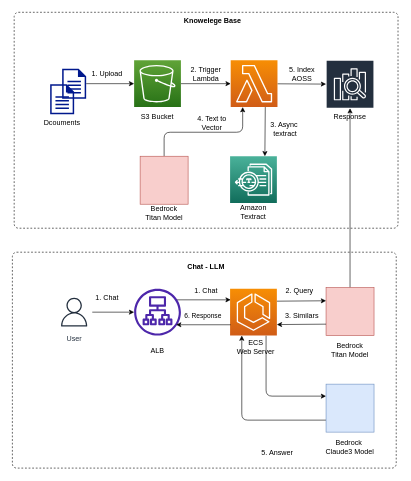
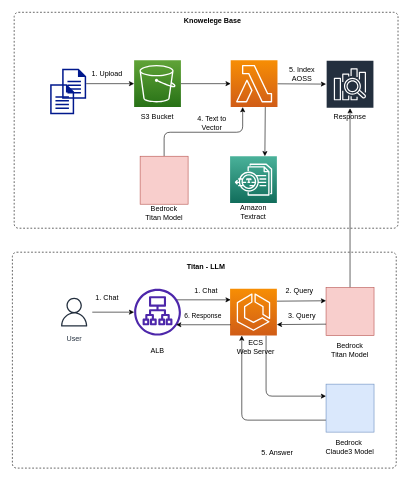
  <mxCell id="0" />
  <mxCell id="1" parent="0" />
  <mxCell id="2" value="" style="rounded=1;whiteSpace=wrap;html=1;arcSize=2;fillColor=none;strokeColor=default;dashed=1;" vertex="1" parent="1"><mxGeometry x="20" y="420" width="640" height="360" as="geometry" /></mxCell>
  <mxCell id="3" value="" style="rounded=1;whiteSpace=wrap;html=1;arcSize=2;fillColor=none;dashed=1;" vertex="1" parent="1"><mxGeometry x="23" y="20" width="640" height="360" as="geometry" /></mxCell>
  <mxCell id="4" style="edgeStyle=none;html=1;" edge="1" parent="1" source="7" target="11"><mxGeometry relative="1" as="geometry" /></mxCell>
  <mxCell id="5" style="edgeStyle=none;html=1;entryX=0.5;entryY=0;entryDx=0;entryDy=0;entryPerimeter=0;" edge="1" parent="1"><mxGeometry relative="1" as="geometry"><mxPoint x="441.678" y="178" as="sourcePoint" /><mxPoint x="441" y="260" as="targetPoint" /></mxGeometry></mxCell>
  <mxCell id="6" style="edgeStyle=orthogonalEdgeStyle;html=1;fontSize=11;exitX=0.5;exitY=0;exitDx=0;exitDy=0;" edge="1" parent="1" source="48" target="7"><mxGeometry relative="1" as="geometry"><Array as="points"><mxPoint x="273" y="220" /><mxPoint x="404" y="220" /></Array></mxGeometry></mxCell>
  <mxCell id="7" value="" style="sketch=0;points=[[0,0,0],[0.25,0,0],[0.5,0,0],[0.75,0,0],[1,0,0],[0,1,0],[0.25,1,0],[0.5,1,0],[0.75,1,0],[1,1,0],[0,0.25,0],[0,0.5,0],[0,0.75,0],[1,0.25,0],[1,0.5,0],[1,0.75,0]];outlineConnect=0;fontColor=#232F3E;gradientColor=#F78E04;gradientDirection=north;fillColor=#D05C17;strokeColor=#ffffff;dashed=0;verticalLabelPosition=bottom;verticalAlign=top;align=center;html=1;fontSize=12;fontStyle=0;aspect=fixed;shape=mxgraph.aws4.resourceIcon;resIcon=mxgraph.aws4.lambda;" vertex="1" parent="1"><mxGeometry x="384" y="100" width="78" height="78" as="geometry" /></mxCell>
  <mxCell id="8" style="edgeStyle=none;html=1;entryX=0;entryY=0.5;entryDx=0;entryDy=0;entryPerimeter=0;" edge="1" parent="1" source="9" target="7"><mxGeometry relative="1" as="geometry" /></mxCell>
  <mxCell id="9" value="" style="sketch=0;points=[[0,0,0],[0.25,0,0],[0.5,0,0],[0.75,0,0],[1,0,0],[0,1,0],[0.25,1,0],[0.5,1,0],[0.75,1,0],[1,1,0],[0,0.25,0],[0,0.5,0],[0,0.75,0],[1,0.25,0],[1,0.5,0],[1,0.75,0]];outlineConnect=0;fontColor=#232F3E;gradientColor=#60A337;gradientDirection=north;fillColor=#277116;strokeColor=#ffffff;dashed=0;verticalLabelPosition=bottom;verticalAlign=top;align=center;html=1;fontSize=12;fontStyle=0;aspect=fixed;shape=mxgraph.aws4.resourceIcon;resIcon=mxgraph.aws4.s3;" vertex="1" parent="1"><mxGeometry x="223" y="100" width="78" height="78" as="geometry" /></mxCell>
  <mxCell id="10" value="" style="sketch=0;points=[[0,0,0],[0.25,0,0],[0.5,0,0],[0.75,0,0],[1,0,0],[0,1,0],[0.25,1,0],[0.5,1,0],[0.75,1,0],[1,1,0],[0,0.25,0],[0,0.5,0],[0,0.75,0],[1,0.25,0],[1,0.5,0],[1,0.75,0]];outlineConnect=0;fontColor=#232F3E;gradientColor=#4AB29A;gradientDirection=north;fillColor=#116D5B;strokeColor=#ffffff;dashed=0;verticalLabelPosition=bottom;verticalAlign=top;align=center;html=1;fontSize=12;fontStyle=0;aspect=fixed;shape=mxgraph.aws4.resourceIcon;resIcon=mxgraph.aws4.textract;" vertex="1" parent="1"><mxGeometry x="383" y="260" width="78" height="78" as="geometry" /></mxCell>
  <mxCell id="11" value="" style="sketch=0;outlineConnect=0;fontColor=#232F3E;gradientColor=none;strokeColor=#ffffff;fillColor=#232F3E;dashed=0;verticalLabelPosition=middle;verticalAlign=bottom;align=center;html=1;whiteSpace=wrap;fontSize=10;fontStyle=1;spacing=3;shape=mxgraph.aws4.productIcon;prIcon=mxgraph.aws4.elasticsearch_service;" vertex="1" parent="1"><mxGeometry x="543" y="100" width="80" height="80" as="geometry" /></mxCell>
  <mxCell id="12" value="Amazon Textract" style="text;html=1;strokeColor=none;fillColor=none;align=center;verticalAlign=middle;whiteSpace=wrap;rounded=0;" vertex="1" parent="1"><mxGeometry x="392" y="338" width="60" height="30" as="geometry" /></mxCell>
  <mxCell id="13" value="S3 Bucket" style="text;html=1;strokeColor=none;fillColor=none;align=center;verticalAlign=middle;whiteSpace=wrap;rounded=0;" vertex="1" parent="1"><mxGeometry x="232" y="180" width="60" height="30" as="geometry" /></mxCell>
  <mxCell id="14" value="Response" style="text;html=1;strokeColor=none;fillColor=none;align=center;verticalAlign=middle;whiteSpace=wrap;rounded=0;" vertex="1" parent="1"><mxGeometry x="553" y="180" width="60" height="30" as="geometry" /></mxCell>
  <mxCell id="15" style="edgeStyle=none;html=1;entryX=0;entryY=0.5;entryDx=0;entryDy=0;entryPerimeter=0;" edge="1" parent="1" source="16" target="9"><mxGeometry relative="1" as="geometry" /></mxCell>
  <mxCell id="16" value="" style="sketch=0;aspect=fixed;pointerEvents=1;shadow=0;dashed=0;html=1;strokeColor=none;labelPosition=center;verticalLabelPosition=bottom;verticalAlign=top;align=center;fillColor=#00188D;shape=mxgraph.mscae.enterprise.document" vertex="1" parent="1"><mxGeometry x="103" y="114" width="40" height="50" as="geometry" /></mxCell>
  <mxCell id="17" value="" style="sketch=0;aspect=fixed;pointerEvents=1;shadow=0;dashed=0;html=1;strokeColor=none;labelPosition=center;verticalLabelPosition=bottom;verticalAlign=top;align=center;fillColor=#00188D;shape=mxgraph.mscae.enterprise.document" vertex="1" parent="1"><mxGeometry x="83" y="140" width="40" height="50" as="geometry" /></mxCell>
- <mxCell id="18" value="Dcouments" style="text;html=1;strokeColor=none;fillColor=none;align=center;verticalAlign=middle;whiteSpace=wrap;rounded=0;" vertex="1" parent="1"><mxGeometry x="73" y="190" width="60" height="30" as="geometry" /></mxCell>
  <mxCell id="19" style="edgeStyle=none;html=1;entryX=0.5;entryY=0;entryDx=0;entryDy=0;" edge="1" parent="1" source="20" target="14"><mxGeometry relative="1" as="geometry" /></mxCell>
  <mxCell id="20" value="" style="rounded=0;whiteSpace=wrap;html=1;fillColor=#f8cecc;strokeColor=#b85450;" vertex="1" parent="1"><mxGeometry x="543" y="479" width="80" height="80" as="geometry" /></mxCell>
  <mxCell id="21" style="edgeStyle=none;html=1;" edge="1" parent="1" source="22" target="27"><mxGeometry relative="1" as="geometry" /></mxCell>
  <mxCell id="22" value="User" style="sketch=0;outlineConnect=0;fontColor=#232F3E;gradientColor=none;strokeColor=#232F3E;fillColor=#ffffff;dashed=0;verticalLabelPosition=bottom;verticalAlign=top;align=center;html=1;fontSize=12;fontStyle=0;aspect=fixed;shape=mxgraph.aws4.resourceIcon;resIcon=mxgraph.aws4.user;" vertex="1" parent="1"><mxGeometry x="93" y="490" width="60" height="60" as="geometry" /></mxCell>
  <mxCell id="23" style="edgeStyle=none;html=1;entryX=0;entryY=0.5;entryDx=0;entryDy=0;" edge="1" parent="1"><mxGeometry relative="1" as="geometry"><mxPoint x="461" y="501.678" as="sourcePoint" /><mxPoint x="543" y="501" as="targetPoint" /></mxGeometry></mxCell>
  <mxCell id="24" style="edgeStyle=orthogonalEdgeStyle;html=1;entryX=0;entryY=0.25;entryDx=0;entryDy=0;" edge="1" parent="1" source="25" target="32"><mxGeometry relative="1" as="geometry"><Array as="points"><mxPoint x="443" y="660" /></Array></mxGeometry></mxCell>
  <mxCell id="25" value="" style="sketch=0;points=[[0,0,0],[0.25,0,0],[0.5,0,0],[0.75,0,0],[1,0,0],[0,1,0],[0.25,1,0],[0.5,1,0],[0.75,1,0],[1,1,0],[0,0.25,0],[0,0.5,0],[0,0.75,0],[1,0.25,0],[1,0.5,0],[1,0.75,0]];outlineConnect=0;fontColor=#232F3E;gradientColor=#F78E04;gradientDirection=north;fillColor=#D05C17;strokeColor=#ffffff;dashed=0;verticalLabelPosition=bottom;verticalAlign=top;align=center;html=1;fontSize=12;fontStyle=0;aspect=fixed;shape=mxgraph.aws4.resourceIcon;resIcon=mxgraph.aws4.ecs;" vertex="1" parent="1"><mxGeometry x="383" y="481" width="78" height="78" as="geometry" /></mxCell>
  <mxCell id="26" style="edgeStyle=none;html=1;entryX=0;entryY=0.25;entryDx=0;entryDy=0;entryPerimeter=0;" edge="1" parent="1"><mxGeometry relative="1" as="geometry"><mxPoint x="293" y="499.44" as="sourcePoint" /><mxPoint x="384" y="499.44" as="targetPoint" /></mxGeometry></mxCell>
  <mxCell id="27" value="" style="sketch=0;outlineConnect=0;fontColor=#232F3E;gradientColor=none;fillColor=#4D27AA;strokeColor=none;dashed=0;verticalLabelPosition=bottom;verticalAlign=top;align=center;html=1;fontSize=12;fontStyle=0;aspect=fixed;pointerEvents=1;shape=mxgraph.aws4.application_load_balancer;" vertex="1" parent="1"><mxGeometry x="223" y="481" width="78" height="78" as="geometry" /></mxCell>
  <mxCell id="28" value="ECS&lt;br&gt;Web Server" style="text;html=1;strokeColor=none;fillColor=none;align=center;verticalAlign=middle;whiteSpace=wrap;rounded=0;" vertex="1" parent="1"><mxGeometry x="386" y="564" width="80" height="30" as="geometry" /></mxCell>
  <mxCell id="29" value="ALB" style="text;html=1;strokeColor=none;fillColor=none;align=center;verticalAlign=middle;whiteSpace=wrap;rounded=0;" vertex="1" parent="1"><mxGeometry x="232" y="569" width="60" height="30" as="geometry" /></mxCell>
  <mxCell id="30" value="Bedrock &lt;br&gt;Titan Model" style="text;html=1;strokeColor=none;fillColor=none;align=center;verticalAlign=middle;whiteSpace=wrap;rounded=0;" vertex="1" parent="1"><mxGeometry x="543" y="569" width="80" height="30" as="geometry" /></mxCell>
  <mxCell id="31" style="edgeStyle=orthogonalEdgeStyle;html=1;entryX=0.25;entryY=1;entryDx=0;entryDy=0;entryPerimeter=0;" edge="1" parent="1" source="32" target="25"><mxGeometry relative="1" as="geometry"><Array as="points"><mxPoint x="403" y="700" /></Array></mxGeometry></mxCell>
  <mxCell id="32" value="" style="rounded=0;whiteSpace=wrap;html=1;fillColor=#dae8fc;strokeColor=#6c8ebf;" vertex="1" parent="1"><mxGeometry x="543" y="640" width="80" height="80" as="geometry" /></mxCell>
  <mxCell id="33" value="Bedrock&amp;nbsp;&lt;br&gt;Claude3 Model" style="text;html=1;strokeColor=none;fillColor=none;align=center;verticalAlign=middle;whiteSpace=wrap;rounded=0;" vertex="1" parent="1"><mxGeometry x="528" y="730" width="110" height="30" as="geometry" /></mxCell>
  <mxCell id="34" value="1. Upload" style="text;html=1;strokeColor=none;fillColor=none;align=center;verticalAlign=middle;whiteSpace=wrap;rounded=0;" vertex="1" parent="1"><mxGeometry x="148" y="108" width="60" height="30" as="geometry" /></mxCell>
- <mxCell id="35" value="2. Trigger&lt;br&gt;Lambda" style="text;html=1;strokeColor=none;fillColor=none;align=center;verticalAlign=middle;whiteSpace=wrap;rounded=0;" vertex="1" parent="1"><mxGeometry x="313" y="108" width="60" height="30" as="geometry" /></mxCell>
- <mxCell id="36" value="3. Async&amp;nbsp;&lt;br&gt;textract" style="text;html=1;strokeColor=none;fillColor=none;align=center;verticalAlign=middle;whiteSpace=wrap;rounded=0;" vertex="1" parent="1"><mxGeometry x="445" y="200" width="60" height="30" as="geometry" /></mxCell>
  <mxCell id="37" value="5. Index AOSS" style="text;html=1;strokeColor=none;fillColor=none;align=center;verticalAlign=middle;whiteSpace=wrap;rounded=0;" vertex="1" parent="1"><mxGeometry x="473" y="108" width="60" height="30" as="geometry" /></mxCell>
  <mxCell id="38" value="&lt;b&gt;Knowelege Base&lt;/b&gt;" style="text;html=1;strokeColor=none;fillColor=none;align=center;verticalAlign=middle;whiteSpace=wrap;rounded=0;" vertex="1" parent="1"><mxGeometry x="263" y="20" width="182" height="30" as="geometry" /></mxCell>
  <mxCell id="39" value="1. Chat" style="text;html=1;strokeColor=none;fillColor=none;align=center;verticalAlign=middle;whiteSpace=wrap;rounded=0;" vertex="1" parent="1"><mxGeometry x="148" y="481" width="60" height="30" as="geometry" /></mxCell>
  <mxCell id="40" value="1. Chat" style="text;html=1;strokeColor=none;fillColor=none;align=center;verticalAlign=middle;whiteSpace=wrap;rounded=0;" vertex="1" parent="1"><mxGeometry x="313" y="470" width="60" height="30" as="geometry" /></mxCell>
  <mxCell id="41" value="2. Query" style="text;html=1;strokeColor=none;fillColor=none;align=center;verticalAlign=middle;whiteSpace=wrap;rounded=0;" vertex="1" parent="1"><mxGeometry x="469" y="470" width="60" height="30" as="geometry" /></mxCell>
  <mxCell id="42" style="edgeStyle=none;html=1;entryX=0;entryY=0.5;entryDx=0;entryDy=0;" edge="1" parent="1"><mxGeometry relative="1" as="geometry"><mxPoint x="543" y="540" as="sourcePoint" /><mxPoint x="461" y="540.678" as="targetPoint" /></mxGeometry></mxCell>
- <mxCell id="43" value="3. Similars" style="text;html=1;strokeColor=none;fillColor=none;align=center;verticalAlign=middle;whiteSpace=wrap;rounded=0;" vertex="1" parent="1"><mxGeometry x="473" y="511" width="60" height="30" as="geometry" /></mxCell>
+ <mxCell id="43" value="3. Query" style="text;html=1;strokeColor=none;fillColor=none;align=center;verticalAlign=middle;whiteSpace=wrap;rounded=0;" vertex="1" parent="1"><mxGeometry x="473" y="511" width="60" height="30" as="geometry" /></mxCell>
  <mxCell id="44" value="5. Answer" style="text;html=1;strokeColor=none;fillColor=none;align=center;verticalAlign=middle;whiteSpace=wrap;rounded=0;" vertex="1" parent="1"><mxGeometry x="432" y="740" width="60" height="30" as="geometry" /></mxCell>
  <mxCell id="45" style="edgeStyle=none;html=1;entryX=0;entryY=0.25;entryDx=0;entryDy=0;entryPerimeter=0;" edge="1" parent="1"><mxGeometry relative="1" as="geometry"><mxPoint x="384" y="541" as="sourcePoint" /><mxPoint x="293" y="541" as="targetPoint" /></mxGeometry></mxCell>
  <mxCell id="46" value="&lt;font style=&quot;font-size: 11px;&quot;&gt;6. Response&lt;/font&gt;" style="text;html=1;strokeColor=none;fillColor=none;align=center;verticalAlign=middle;whiteSpace=wrap;rounded=0;" vertex="1" parent="1"><mxGeometry x="303" y="511" width="70" height="30" as="geometry" /></mxCell>
- <mxCell id="47" value="&lt;b&gt;Chat - LLM&lt;/b&gt;" style="text;html=1;strokeColor=none;fillColor=none;align=center;verticalAlign=middle;whiteSpace=wrap;rounded=0;" vertex="1" parent="1"><mxGeometry x="252" y="430" width="182" height="30" as="geometry" /></mxCell>
+ <mxCell id="47" value="&lt;b&gt;Titan - LLM&lt;/b&gt;" style="text;html=1;strokeColor=none;fillColor=none;align=center;verticalAlign=middle;whiteSpace=wrap;rounded=0;" vertex="1" parent="1"><mxGeometry x="252" y="430" width="182" height="30" as="geometry" /></mxCell>
  <mxCell id="48" value="" style="rounded=0;whiteSpace=wrap;html=1;fillColor=#f8cecc;strokeColor=#b85450;" vertex="1" parent="1"><mxGeometry x="233" y="260" width="80" height="80" as="geometry" /></mxCell>
  <mxCell id="49" value="Bedrock &lt;br&gt;Titan Model" style="text;html=1;strokeColor=none;fillColor=none;align=center;verticalAlign=middle;whiteSpace=wrap;rounded=0;" vertex="1" parent="1"><mxGeometry x="233" y="340" width="80" height="30" as="geometry" /></mxCell>
  <mxCell id="50" value="4. Text to Vector" style="text;html=1;strokeColor=none;fillColor=none;align=center;verticalAlign=middle;whiteSpace=wrap;rounded=0;" vertex="1" parent="1"><mxGeometry x="323" y="190" width="60" height="30" as="geometry" /></mxCell>
